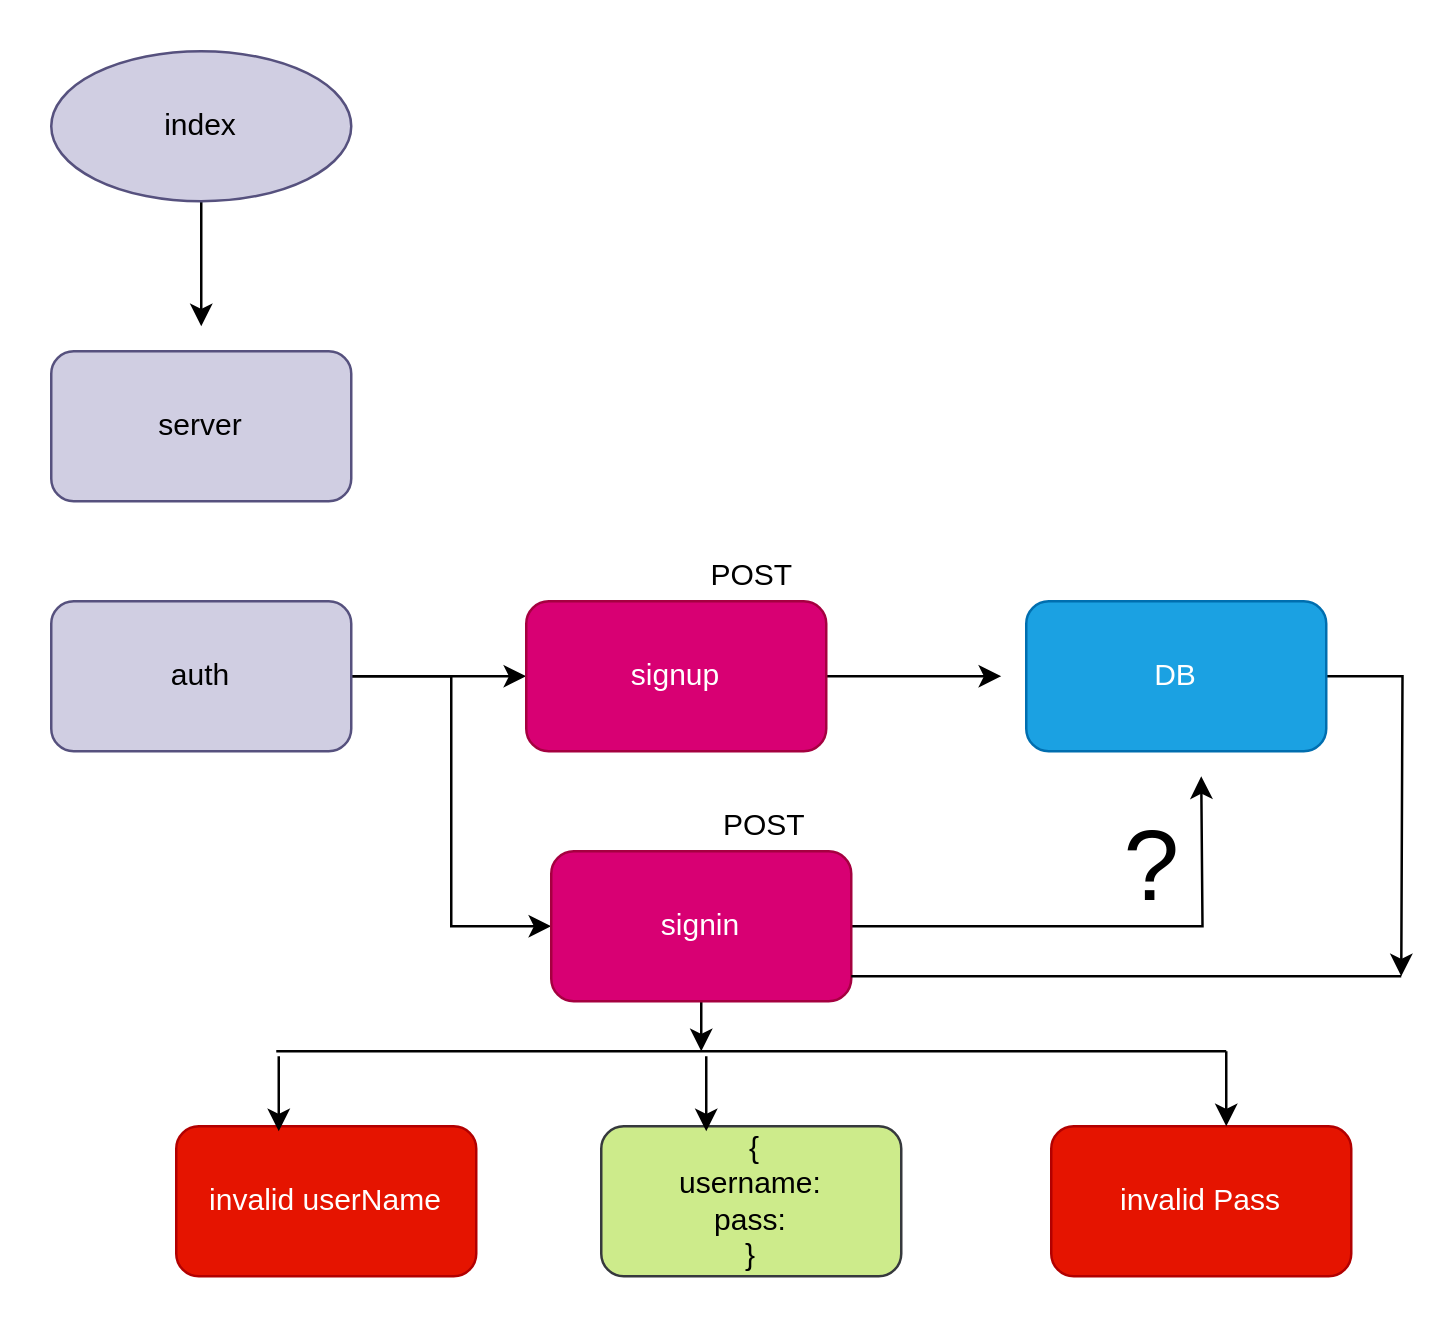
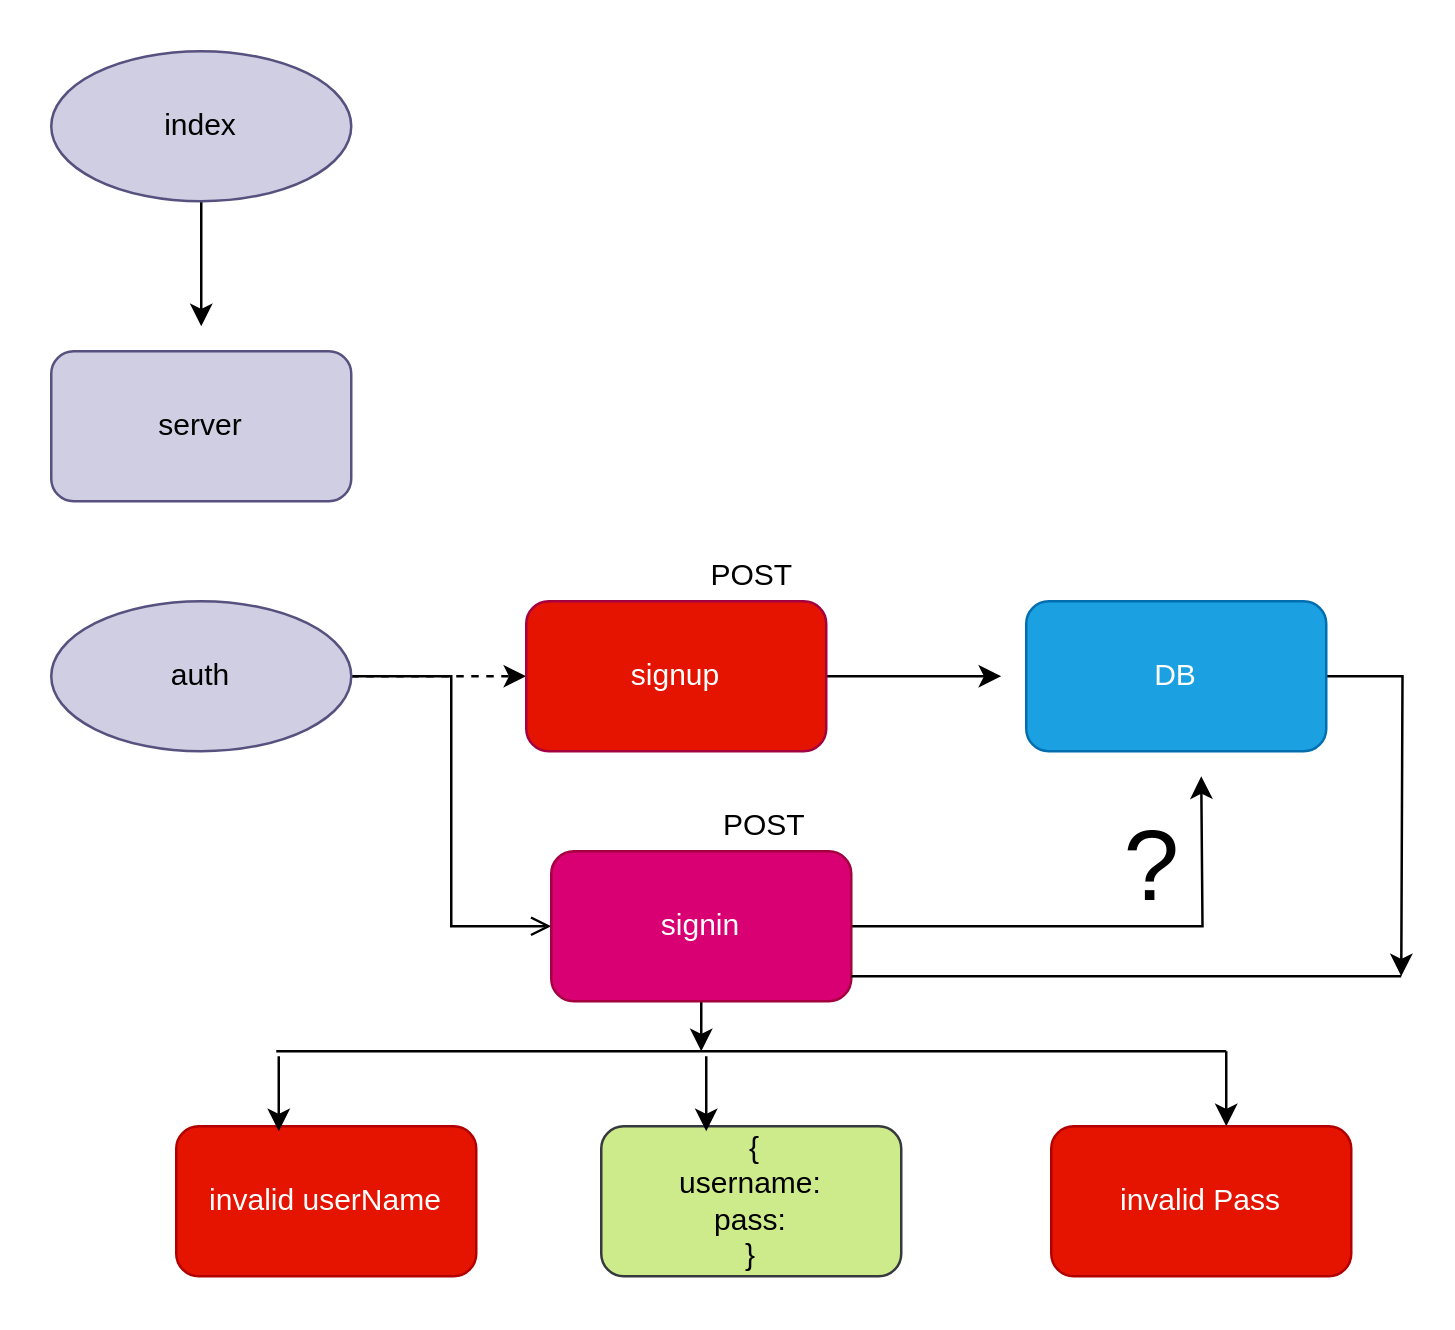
  <mxCell id="0" />
  <mxCell id="1" parent="0" />
  <mxCell id="2" style="edgeStyle=orthogonalEdgeStyle;rounded=0;orthogonalLoop=1;jettySize=auto;html=1;" edge="1" parent="1" source="3"><mxGeometry relative="1" as="geometry"><mxPoint x="80" y="130" as="targetPoint" /></mxGeometry></mxCell>
  <mxCell id="3" value="index" style="ellipse;whiteSpace=wrap;html=1;fillColor=#d0cee2;strokeColor=#56517e;" vertex="1" parent="1"><mxGeometry x="20" y="20" width="120" height="60" as="geometry" /></mxCell>
  <mxCell id="4" value="server" style="rounded=1;whiteSpace=wrap;html=1;fillColor=#d0cee2;strokeColor=#56517e;" vertex="1" parent="1"><mxGeometry x="20" y="140" width="120" height="60" as="geometry" /></mxCell>
- <mxCell id="5" style="edgeStyle=orthogonalEdgeStyle;rounded=0;orthogonalLoop=1;jettySize=auto;html=1;entryX=0;entryY=0.5;entryDx=0;entryDy=0;" edge="1" parent="1" source="7" target="9"><mxGeometry relative="1" as="geometry" /></mxCell>
- <mxCell id="6" style="edgeStyle=orthogonalEdgeStyle;rounded=0;orthogonalLoop=1;jettySize=auto;html=1;entryX=0;entryY=0.5;entryDx=0;entryDy=0;" edge="1" parent="1" source="7" target="12"><mxGeometry relative="1" as="geometry" /></mxCell>
- <mxCell id="7" value="auth" style="rounded=1;whiteSpace=wrap;html=1;fillColor=#d0cee2;strokeColor=#56517e;" vertex="1" parent="1"><mxGeometry x="20" y="240" width="120" height="60" as="geometry" /></mxCell>
+ <mxCell id="5" style="edgeStyle=orthogonalEdgeStyle;rounded=0;orthogonalLoop=1;jettySize=auto;html=1;entryX=0;entryY=0.5;entryDx=0;entryDy=0;dashed=1;" edge="1" parent="1" source="7" target="9"><mxGeometry relative="1" as="geometry" /></mxCell>
+ <mxCell id="6" style="edgeStyle=orthogonalEdgeStyle;rounded=0;orthogonalLoop=1;jettySize=auto;html=1;entryX=0;entryY=0.5;entryDx=0;entryDy=0;endArrow=open;" edge="1" parent="1" source="7" target="12"><mxGeometry relative="1" as="geometry" /></mxCell>
+ <mxCell id="7" value="auth" style="ellipse;whiteSpace=wrap;html=1;fillColor=#d0cee2;strokeColor=#56517e;" vertex="1" parent="1"><mxGeometry x="20" y="240" width="120" height="60" as="geometry" /></mxCell>
  <mxCell id="8" style="edgeStyle=orthogonalEdgeStyle;rounded=0;orthogonalLoop=1;jettySize=auto;html=1;" edge="1" parent="1" source="9"><mxGeometry relative="1" as="geometry"><mxPoint x="400" y="270" as="targetPoint" /></mxGeometry></mxCell>
- <mxCell id="9" value="signup" style="rounded=1;whiteSpace=wrap;html=1;fillColor=#d80073;strokeColor=#A50040;fontColor=#ffffff;" vertex="1" parent="1"><mxGeometry x="210" y="240" width="120" height="60" as="geometry" /></mxCell>
+ <mxCell id="9" value="signup" style="rounded=1;whiteSpace=wrap;html=1;fillColor=#e51400;strokeColor=#A50040;fontColor=#ffffff;" vertex="1" parent="1"><mxGeometry x="210" y="240" width="120" height="60" as="geometry" /></mxCell>
  <mxCell id="10" style="edgeStyle=orthogonalEdgeStyle;rounded=0;orthogonalLoop=1;jettySize=auto;html=1;startArrow=none;startFill=0;" edge="1" parent="1" source="12"><mxGeometry relative="1" as="geometry"><mxPoint x="280" y="420" as="targetPoint" /></mxGeometry></mxCell>
  <mxCell id="11" style="edgeStyle=orthogonalEdgeStyle;rounded=0;orthogonalLoop=1;jettySize=auto;html=1;startArrow=none;startFill=0;" edge="1" parent="1" source="12"><mxGeometry relative="1" as="geometry"><mxPoint x="480" y="310" as="targetPoint" /></mxGeometry></mxCell>
  <mxCell id="12" value="signin" style="rounded=1;whiteSpace=wrap;html=1;fillColor=#d80073;strokeColor=#A50040;fontColor=#ffffff;" vertex="1" parent="1"><mxGeometry x="220" y="340" width="120" height="60" as="geometry" /></mxCell>
  <mxCell id="13" style="edgeStyle=orthogonalEdgeStyle;rounded=0;orthogonalLoop=1;jettySize=auto;html=1;startArrow=none;startFill=0;" edge="1" parent="1" source="14"><mxGeometry relative="1" as="geometry"><mxPoint x="560" y="390" as="targetPoint" /></mxGeometry></mxCell>
  <mxCell id="14" value="DB" style="rounded=1;whiteSpace=wrap;html=1;fillColor=#1ba1e2;strokeColor=#006EAF;fontColor=#ffffff;" vertex="1" parent="1"><mxGeometry x="410" y="240" width="120" height="60" as="geometry" /></mxCell>
  <mxCell id="15" value="invalid userName" style="rounded=1;whiteSpace=wrap;html=1;fillColor=#e51400;strokeColor=#B20000;fontColor=#ffffff;" vertex="1" parent="1"><mxGeometry x="70" y="450" width="120" height="60" as="geometry" /></mxCell>
  <mxCell id="16" value="&amp;nbsp;{&lt;br&gt;username:&lt;br&gt;pass:&lt;br&gt;}" style="rounded=1;whiteSpace=wrap;html=1;fillColor=#cdeb8b;strokeColor=#36393d;" vertex="1" parent="1"><mxGeometry x="240" y="450" width="120" height="60" as="geometry" /></mxCell>
  <mxCell id="17" value="invalid Pass" style="rounded=1;whiteSpace=wrap;html=1;fillColor=#e51400;strokeColor=#B20000;fontColor=#ffffff;" vertex="1" parent="1"><mxGeometry x="420" y="450" width="120" height="60" as="geometry" /></mxCell>
  <mxCell id="18" value="" style="endArrow=none;html=1;" edge="1" parent="1"><mxGeometry width="50" height="50" relative="1" as="geometry"><mxPoint x="110" y="420" as="sourcePoint" /><mxPoint x="490" y="420" as="targetPoint" /></mxGeometry></mxCell>
  <mxCell id="19" value="" style="endArrow=classic;html=1;" edge="1" parent="1"><mxGeometry width="50" height="50" relative="1" as="geometry"><mxPoint x="490" y="420" as="sourcePoint" /><mxPoint x="490" y="450" as="targetPoint" /></mxGeometry></mxCell>
  <mxCell id="20" value="" style="endArrow=classic;html=1;" edge="1" parent="1"><mxGeometry width="50" height="50" relative="1" as="geometry"><mxPoint x="282" y="422" as="sourcePoint" /><mxPoint x="282" y="452" as="targetPoint" /></mxGeometry></mxCell>
  <mxCell id="21" value="" style="endArrow=classic;html=1;" edge="1" parent="1"><mxGeometry width="50" height="50" relative="1" as="geometry"><mxPoint x="111" y="422" as="sourcePoint" /><mxPoint x="111" y="452" as="targetPoint" /></mxGeometry></mxCell>
  <mxCell id="22" value="" style="endArrow=none;html=1;" edge="1" parent="1"><mxGeometry width="50" height="50" relative="1" as="geometry"><mxPoint x="340" y="390" as="sourcePoint" /><mxPoint x="560" y="390" as="targetPoint" /></mxGeometry></mxCell>
  <mxCell id="23" value="&lt;font style=&quot;font-size: 40px&quot;&gt;?&lt;/font&gt;" style="text;html=1;align=center;verticalAlign=middle;resizable=0;points=[];autosize=1;strokeColor=none;" vertex="1" parent="1"><mxGeometry x="440" y="330" width="40" height="30" as="geometry" /></mxCell>
  <mxCell id="24" value="POST" style="text;html=1;align=center;verticalAlign=middle;resizable=0;points=[];autosize=1;strokeColor=none;" vertex="1" parent="1"><mxGeometry x="275" y="220" width="50" height="20" as="geometry" /></mxCell>
  <mxCell id="25" value="POST" style="text;html=1;align=center;verticalAlign=middle;resizable=0;points=[];autosize=1;strokeColor=none;" vertex="1" parent="1"><mxGeometry x="280" y="320" width="50" height="20" as="geometry" /></mxCell>
